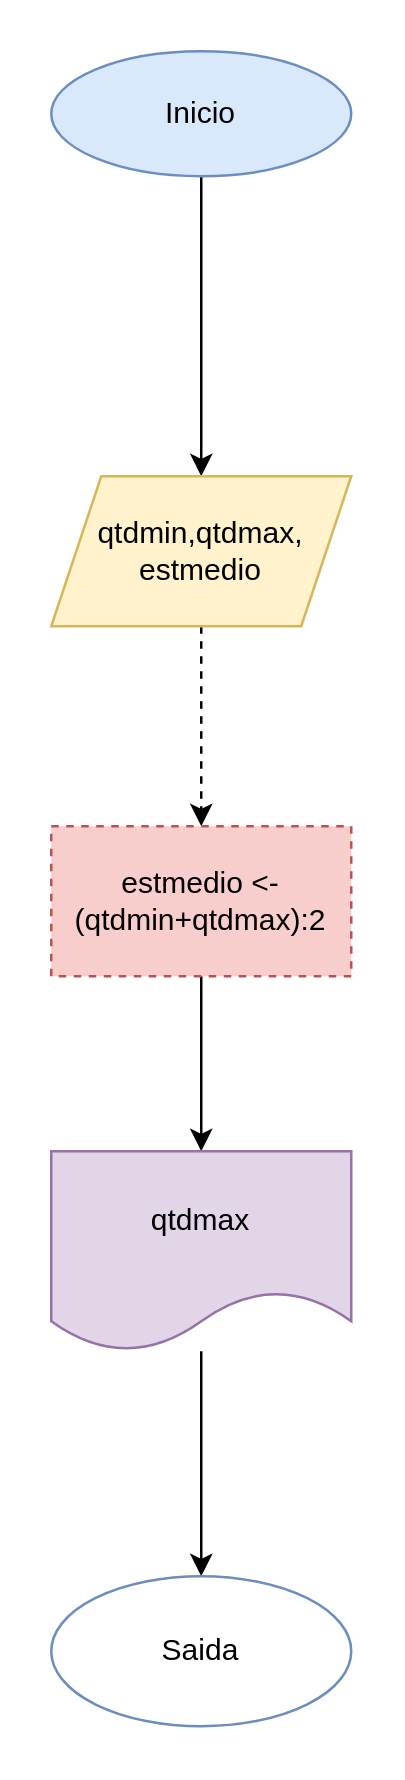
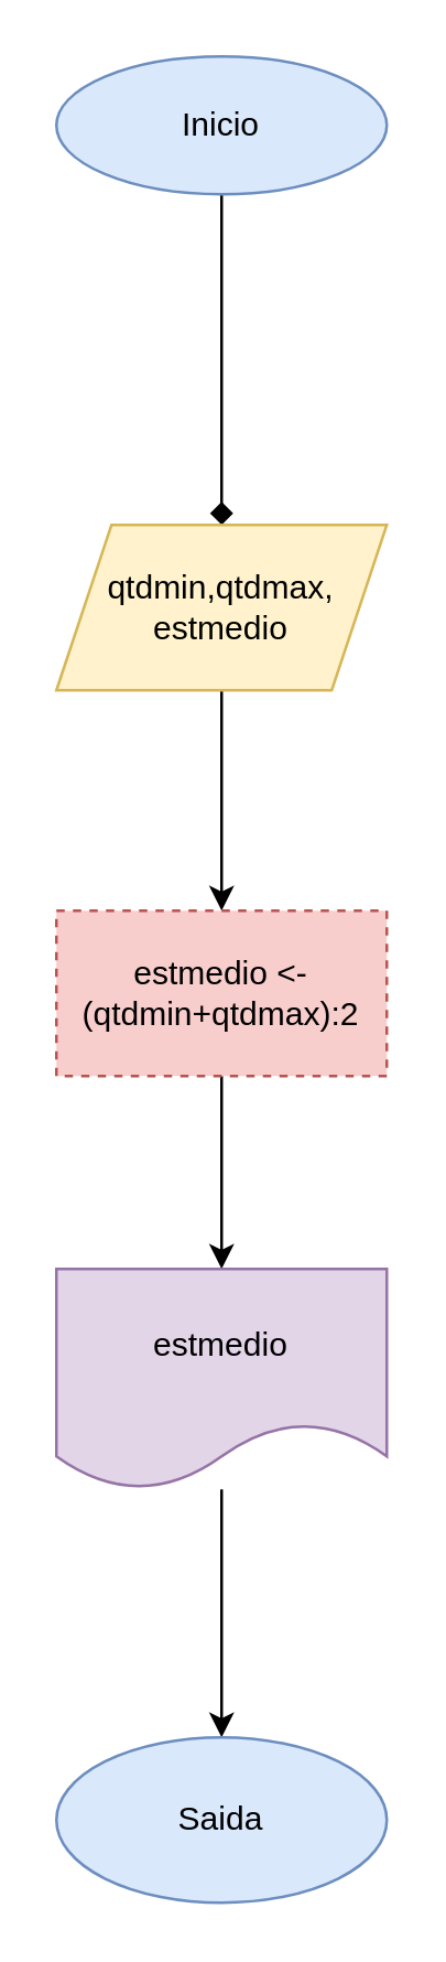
  <mxCell id="0" />
  <mxCell id="1" parent="0" />
- <mxCell id="2" value="" style="edgeStyle=orthogonalEdgeStyle;rounded=0;orthogonalLoop=1;jettySize=auto;html=1;" edge="1" parent="1" source="3" target="5"><mxGeometry relative="1" as="geometry" /></mxCell>
+ <mxCell id="2" value="" style="edgeStyle=orthogonalEdgeStyle;rounded=0;orthogonalLoop=1;jettySize=auto;html=1;endArrow=diamond;" edge="1" parent="1" source="3" target="5"><mxGeometry relative="1" as="geometry" /></mxCell>
  <mxCell id="3" value="Inicio" style="ellipse;whiteSpace=wrap;html=1;fillColor=#dae8fc;strokeColor=#6c8ebf;" vertex="1" parent="1"><mxGeometry x="20" y="20" width="120" height="50" as="geometry" /></mxCell>
- <mxCell id="4" value="" style="edgeStyle=orthogonalEdgeStyle;rounded=0;orthogonalLoop=1;jettySize=auto;html=1;dashed=1;" edge="1" parent="1" source="5" target="7"><mxGeometry relative="1" as="geometry" /></mxCell>
+ <mxCell id="4" value="" style="edgeStyle=orthogonalEdgeStyle;rounded=0;orthogonalLoop=1;jettySize=auto;html=1;" edge="1" parent="1" source="5" target="7"><mxGeometry relative="1" as="geometry" /></mxCell>
  <mxCell id="5" value="qtdmin,qtdmax,&lt;br&gt;estmedio" style="shape=parallelogram;perimeter=parallelogramPerimeter;whiteSpace=wrap;html=1;fixedSize=1;fillColor=#fff2cc;strokeColor=#d6b656;" vertex="1" parent="1"><mxGeometry x="20" y="190" width="120" height="60" as="geometry" /></mxCell>
  <mxCell id="6" value="" style="edgeStyle=orthogonalEdgeStyle;rounded=0;orthogonalLoop=1;jettySize=auto;html=1;" edge="1" parent="1" source="7" target="9"><mxGeometry relative="1" as="geometry" /></mxCell>
  <mxCell id="7" value="estmedio &amp;lt;- (qtdmin+qtdmax):2" style="whiteSpace=wrap;html=1;fillColor=#f8cecc;strokeColor=#b85450;dashed=1;" vertex="1" parent="1"><mxGeometry x="20" y="330" width="120" height="60" as="geometry" /></mxCell>
  <mxCell id="8" value="" style="edgeStyle=orthogonalEdgeStyle;rounded=0;orthogonalLoop=1;jettySize=auto;html=1;" edge="1" parent="1" source="9" target="10"><mxGeometry relative="1" as="geometry" /></mxCell>
- <mxCell id="9" value="qtdmax" style="shape=document;whiteSpace=wrap;html=1;boundedLbl=1;fillColor=#e1d5e7;strokeColor=#9673a6;" vertex="1" parent="1"><mxGeometry x="20" y="460" width="120" height="80" as="geometry" /></mxCell>
- <mxCell id="10" value="Saida" style="ellipse;whiteSpace=wrap;html=1;fillColor=#ffffff;strokeColor=#6c8ebf;" vertex="1" parent="1"><mxGeometry x="20" y="630" width="120" height="60" as="geometry" /></mxCell>
+ <mxCell id="9" value="estmedio" style="shape=document;whiteSpace=wrap;html=1;boundedLbl=1;fillColor=#e1d5e7;strokeColor=#9673a6;" vertex="1" parent="1"><mxGeometry x="20" y="460" width="120" height="80" as="geometry" /></mxCell>
+ <mxCell id="10" value="Saida" style="ellipse;whiteSpace=wrap;html=1;fillColor=#dae8fc;strokeColor=#6c8ebf;" vertex="1" parent="1"><mxGeometry x="20" y="630" width="120" height="60" as="geometry" /></mxCell>
